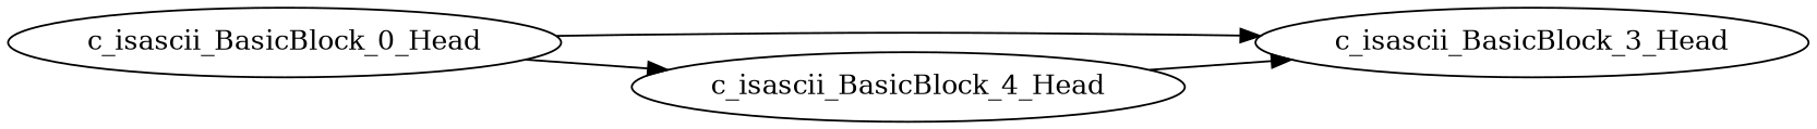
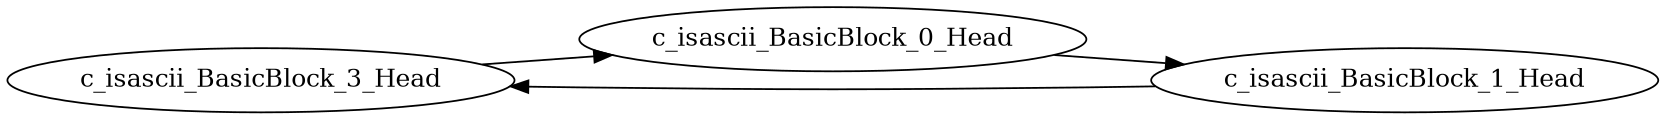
  digraph {
    rankdir=LR
    n1 [label=c_isascii_BasicBlock_3_Head]
    c_isascii_BasicBlock_0_Head
-   c_isascii_BasicBlock_1_Head [label=c_isascii_BasicBlock_4_Head]
-   c_isascii_BasicBlock_0_Head -> n1
+   c_isascii_BasicBlock_1_Head
+   n1 -> c_isascii_BasicBlock_0_Head
    c_isascii_BasicBlock_0_Head -> c_isascii_BasicBlock_1_Head
    c_isascii_BasicBlock_1_Head -> n1
  }
